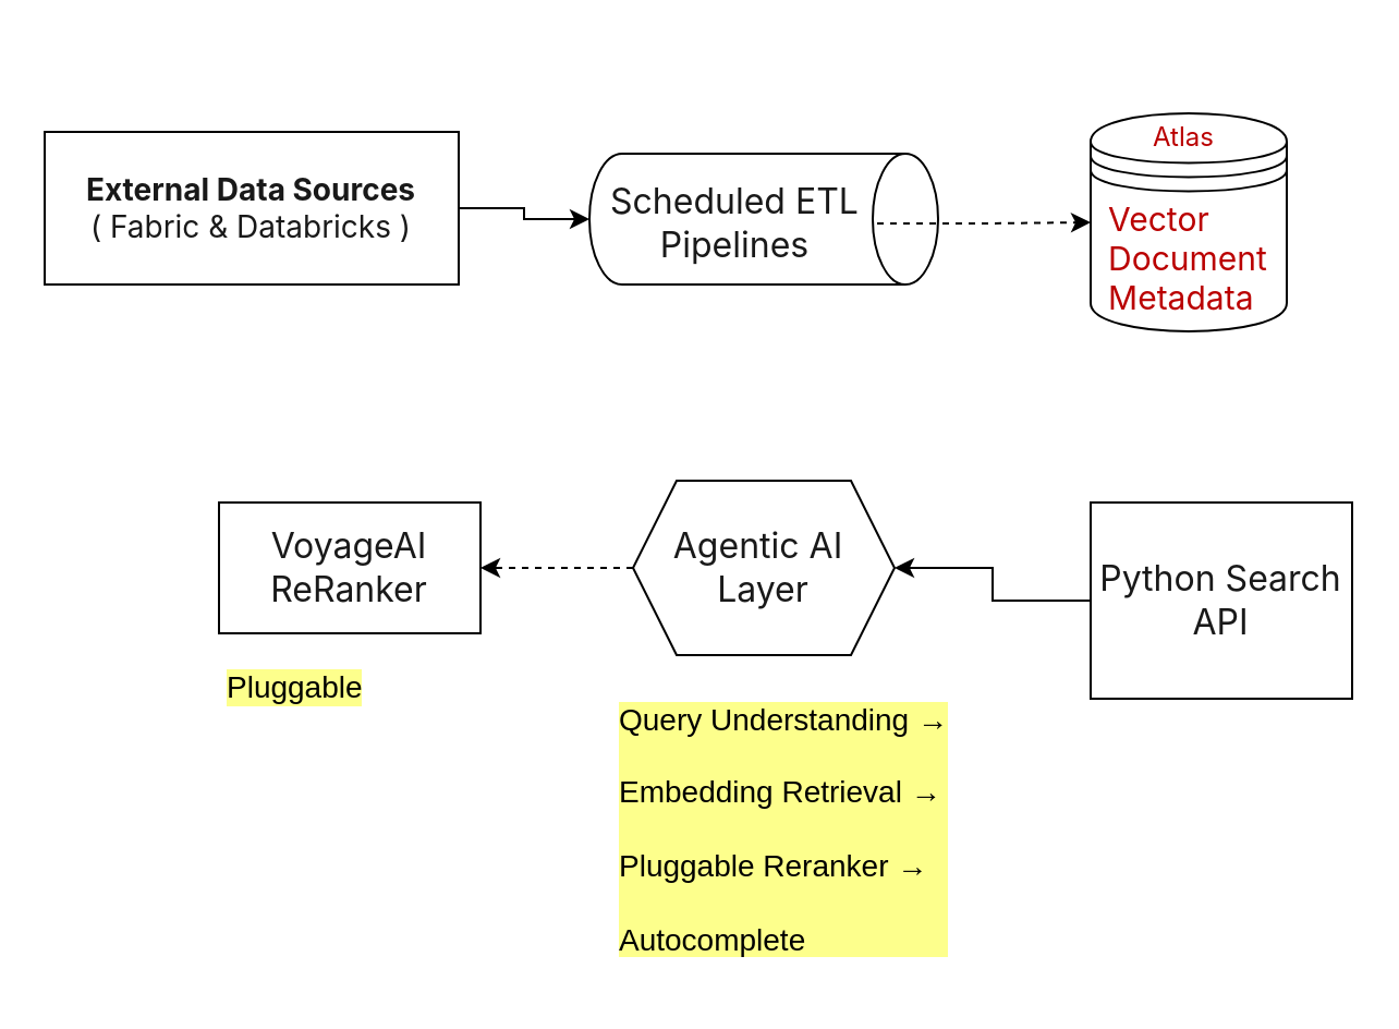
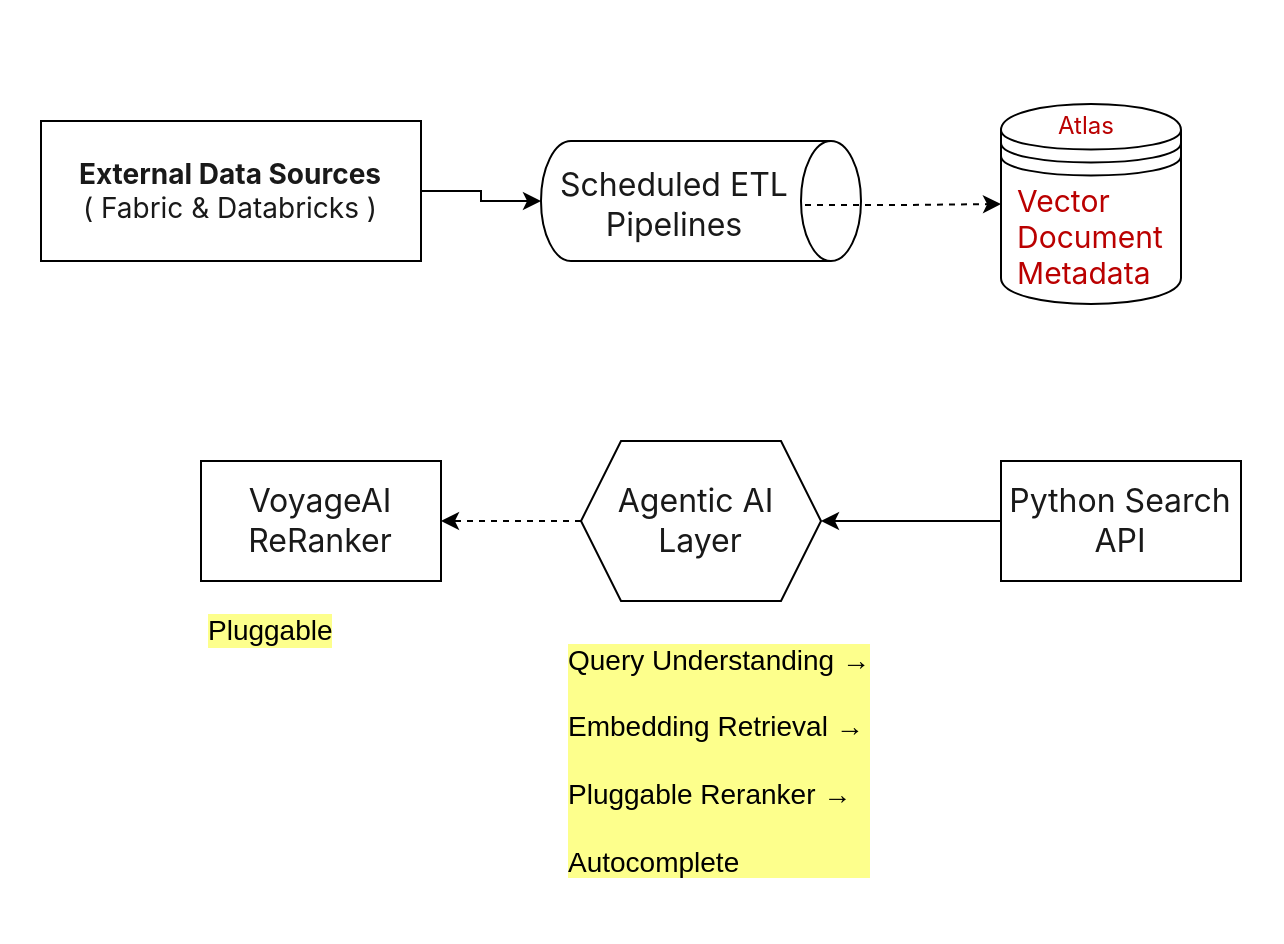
  <mxCell id="0" />
  <mxCell id="1" parent="0" />
  <mxCell id="2" value="&lt;font style=&quot;font-size: 14px;&quot;&gt;&lt;span style=&quot;color: rgba(0, 0, 0, 0.9); font-family: -apple-system, &amp;quot;system-ui&amp;quot;, &amp;quot;Segoe UI&amp;quot;, system-ui, -apple-system, &amp;quot;Segoe UI&amp;quot;, Roboto, Ubuntu, Cantarell, &amp;quot;Noto Sans&amp;quot;, sans-serif, Arial, &amp;quot;PingFang SC&amp;quot;, &amp;quot;Source Han Sans SC&amp;quot;, &amp;quot;Microsoft YaHei UI&amp;quot;, &amp;quot;Microsoft YaHei&amp;quot;, &amp;quot;Noto Sans CJK SC&amp;quot;, sans-serif; text-align: left; white-space-collapse: preserve; background-color: rgb(255, 255, 255);&quot;&gt;&lt;b&gt;External Data Sources&lt;br&gt;&lt;/b&gt;( &lt;/span&gt;&lt;span style=&quot;color: rgba(0, 0, 0, 0.9); font-family: -apple-system, &amp;quot;system-ui&amp;quot;, &amp;quot;Segoe UI&amp;quot;, system-ui, -apple-system, &amp;quot;Segoe UI&amp;quot;, Roboto, Ubuntu, Cantarell, &amp;quot;Noto Sans&amp;quot;, sans-serif, Arial, &amp;quot;PingFang SC&amp;quot;, &amp;quot;Source Han Sans SC&amp;quot;, &amp;quot;Microsoft YaHei UI&amp;quot;, &amp;quot;Microsoft YaHei&amp;quot;, &amp;quot;Noto Sans CJK SC&amp;quot;, sans-serif; text-align: left; white-space-collapse: preserve; background-color: rgb(255, 255, 255);&quot;&gt;Fabric &amp;amp; Databricks )&lt;/span&gt;&lt;/font&gt;" style="rounded=0;whiteSpace=wrap;html=1;" vertex="1" parent="1"><mxGeometry x="20" y="60" width="190" height="70" as="geometry" /></mxCell>
  <mxCell id="3" value="" style="group" vertex="1" connectable="0" parent="1"><mxGeometry x="270" y="70" width="160" height="60" as="geometry" /></mxCell>
  <mxCell id="4" value="" style="shape=cylinder3;whiteSpace=wrap;html=1;boundedLbl=1;backgroundOutline=1;size=15;rotation=90;" vertex="1" parent="3"><mxGeometry x="50" y="-50" width="60" height="160" as="geometry" /></mxCell>
  <mxCell id="5" value="&lt;span style=&quot;color: rgba(0, 0, 0, 0.9); font-family: -apple-system, &amp;quot;system-ui&amp;quot;, &amp;quot;Segoe UI&amp;quot;, system-ui, -apple-system, &amp;quot;Segoe UI&amp;quot;, Roboto, Ubuntu, Cantarell, &amp;quot;Noto Sans&amp;quot;, sans-serif, Arial, &amp;quot;PingFang SC&amp;quot;, &amp;quot;Source Han Sans SC&amp;quot;, &amp;quot;Microsoft YaHei UI&amp;quot;, &amp;quot;Microsoft YaHei&amp;quot;, &amp;quot;Noto Sans CJK SC&amp;quot;, sans-serif; font-size: 16px; text-align: left; white-space-collapse: preserve; background-color: rgb(255, 255, 255);&quot;&gt;Scheduled ETL Pipelines&lt;/span&gt;" style="text;html=1;align=center;verticalAlign=middle;whiteSpace=wrap;rounded=0;" vertex="1" parent="3"><mxGeometry x="2" y="17" width="130" height="30" as="geometry" /></mxCell>
  <mxCell id="6" value="" style="group" vertex="1" connectable="0" parent="1"><mxGeometry x="500" y="48.5" width="90" height="103" as="geometry" /></mxCell>
  <mxCell id="7" value="&lt;div style=&quot;text-align: left;&quot;&gt;&lt;font face=&quot;-apple-system, system-ui, Segoe UI, system-ui, -apple-system, Segoe UI, Roboto, Ubuntu, Cantarell, Noto Sans, sans-serif, Arial, PingFang SC, Source Han Sans SC, Microsoft YaHei UI, Microsoft YaHei, Noto Sans CJK SC, sans-serif&quot; color=&quot;rgba(0, 0, 0, 0.9)&quot;&gt;&lt;span style=&quot;font-size: 15px; white-space-collapse: preserve; background-color: rgb(255, 255, 255);&quot;&gt;Vector&lt;br/&gt;Document&lt;br/&gt;Metadata&lt;/span&gt;&lt;/font&gt;&lt;/div&gt;" style="shape=datastore;whiteSpace=wrap;html=1;" vertex="1" parent="6"><mxGeometry y="3" width="90" height="100" as="geometry" /></mxCell>
  <mxCell id="8" value="&lt;font face=&quot;-apple-system, system-ui, Segoe UI, system-ui, -apple-system, Segoe UI, Roboto, Ubuntu, Cantarell, Noto Sans, sans-serif, Arial, PingFang SC, Source Han Sans SC, Microsoft YaHei UI, Microsoft YaHei, Noto Sans CJK SC, sans-serif&quot; color=&quot;rgba(0, 0, 0, 0.9)&quot;&gt;&lt;span style=&quot;white-space-collapse: preserve; background-color: rgb(255, 255, 255);&quot;&gt;Atlas&lt;/span&gt;&lt;/font&gt;" style="text;whiteSpace=wrap;html=1;fontSize=12;" vertex="1" parent="6"><mxGeometry x="27" width="40" height="20" as="geometry" /></mxCell>
  <mxCell id="9" style="edgeStyle=orthogonalEdgeStyle;rounded=0;orthogonalLoop=1;jettySize=auto;html=1;entryX=0.5;entryY=1;entryDx=0;entryDy=0;entryPerimeter=0;" edge="1" parent="1" source="2" target="4"><mxGeometry relative="1" as="geometry" /></mxCell>
  <mxCell id="10" style="edgeStyle=orthogonalEdgeStyle;rounded=0;orthogonalLoop=1;jettySize=auto;html=1;dashed=1;" edge="1" parent="1" source="5" target="7"><mxGeometry relative="1" as="geometry" /></mxCell>
  <mxCell id="11" style="edgeStyle=orthogonalEdgeStyle;rounded=0;orthogonalLoop=1;jettySize=auto;html=1;entryX=1;entryY=0.5;entryDx=0;entryDy=0;" edge="1" parent="1" source="12" target="14"><mxGeometry relative="1" as="geometry" /></mxCell>
- <mxCell id="12" value="&lt;span style=&quot;color: rgba(0, 0, 0, 0.9); font-family: -apple-system, &amp;quot;system-ui&amp;quot;, &amp;quot;Segoe UI&amp;quot;, system-ui, -apple-system, &amp;quot;Segoe UI&amp;quot;, Roboto, Ubuntu, Cantarell, &amp;quot;Noto Sans&amp;quot;, sans-serif, Arial, &amp;quot;PingFang SC&amp;quot;, &amp;quot;Source Han Sans SC&amp;quot;, &amp;quot;Microsoft YaHei UI&amp;quot;, &amp;quot;Microsoft YaHei&amp;quot;, &amp;quot;Noto Sans CJK SC&amp;quot;, sans-serif; font-size: 16px; text-align: left; white-space-collapse: preserve; background-color: rgb(255, 255, 255);&quot;&gt;Python Search API&lt;/span&gt;" style="rounded=0;whiteSpace=wrap;html=1;" vertex="1" parent="1"><mxGeometry x="500" y="230" width="120" height="90" as="geometry" /></mxCell>
+ <mxCell id="12" value="&lt;span style=&quot;color: rgba(0, 0, 0, 0.9); font-family: -apple-system, &amp;quot;system-ui&amp;quot;, &amp;quot;Segoe UI&amp;quot;, system-ui, -apple-system, &amp;quot;Segoe UI&amp;quot;, Roboto, Ubuntu, Cantarell, &amp;quot;Noto Sans&amp;quot;, sans-serif, Arial, &amp;quot;PingFang SC&amp;quot;, &amp;quot;Source Han Sans SC&amp;quot;, &amp;quot;Microsoft YaHei UI&amp;quot;, &amp;quot;Microsoft YaHei&amp;quot;, &amp;quot;Noto Sans CJK SC&amp;quot;, sans-serif; font-size: 16px; text-align: left; white-space-collapse: preserve; background-color: rgb(255, 255, 255);&quot;&gt;Python Search API&lt;/span&gt;" style="rounded=0;whiteSpace=wrap;html=1;" vertex="1" parent="1"><mxGeometry x="500" y="230" width="120" height="60" as="geometry" /></mxCell>
  <mxCell id="13" style="edgeStyle=orthogonalEdgeStyle;rounded=0;orthogonalLoop=1;jettySize=auto;html=1;entryX=1;entryY=0.5;entryDx=0;entryDy=0;dashed=1;" edge="1" parent="1" source="14" target="16"><mxGeometry relative="1" as="geometry" /></mxCell>
  <mxCell id="14" value="&lt;span style=&quot;color: rgba(0, 0, 0, 0.9); font-family: -apple-system, &amp;quot;system-ui&amp;quot;, &amp;quot;Segoe UI&amp;quot;, system-ui, -apple-system, &amp;quot;Segoe UI&amp;quot;, Roboto, Ubuntu, Cantarell, &amp;quot;Noto Sans&amp;quot;, sans-serif, Arial, &amp;quot;PingFang SC&amp;quot;, &amp;quot;Source Han Sans SC&amp;quot;, &amp;quot;Microsoft YaHei UI&amp;quot;, &amp;quot;Microsoft YaHei&amp;quot;, &amp;quot;Noto Sans CJK SC&amp;quot;, sans-serif; font-size: 16px; text-align: left; white-space-collapse: preserve; background-color: rgb(255, 255, 255);&quot;&gt;Agentic AI &lt;/span&gt;&lt;div&gt;&lt;span style=&quot;color: rgba(0, 0, 0, 0.9); font-family: -apple-system, &amp;quot;system-ui&amp;quot;, &amp;quot;Segoe UI&amp;quot;, system-ui, -apple-system, &amp;quot;Segoe UI&amp;quot;, Roboto, Ubuntu, Cantarell, &amp;quot;Noto Sans&amp;quot;, sans-serif, Arial, &amp;quot;PingFang SC&amp;quot;, &amp;quot;Source Han Sans SC&amp;quot;, &amp;quot;Microsoft YaHei UI&amp;quot;, &amp;quot;Microsoft YaHei&amp;quot;, &amp;quot;Noto Sans CJK SC&amp;quot;, sans-serif; font-size: 16px; text-align: left; white-space-collapse: preserve; background-color: rgb(255, 255, 255);&quot;&gt;Layer&lt;/span&gt;&lt;/div&gt;" style="shape=hexagon;perimeter=hexagonPerimeter2;whiteSpace=wrap;html=1;fixedSize=1;" vertex="1" parent="1"><mxGeometry x="290" y="220" width="120" height="80" as="geometry" /></mxCell>
  <mxCell id="15" value="&lt;font style=&quot;font-size: 14px;&quot;&gt;Query Understanding →&lt;br&gt;&lt;br&gt;Embedding Retrieval → &lt;br&gt;&lt;br&gt;Pluggable Reranker → &lt;br&gt;&lt;br&gt;Autocomplete&lt;/font&gt;" style="text;align=left;verticalAlign=middle;rounded=0;labelBackgroundColor=#FDFF8C;spacing=4;spacingLeft=0;whiteSpace=wrap;html=1;" vertex="1" parent="1"><mxGeometry x="280" y="310" width="170" height="140" as="geometry" /></mxCell>
  <mxCell id="16" value="&lt;span style=&quot;color: rgba(0, 0, 0, 0.9); font-family: -apple-system, &amp;quot;system-ui&amp;quot;, &amp;quot;Segoe UI&amp;quot;, system-ui, -apple-system, &amp;quot;Segoe UI&amp;quot;, Roboto, Ubuntu, Cantarell, &amp;quot;Noto Sans&amp;quot;, sans-serif, Arial, &amp;quot;PingFang SC&amp;quot;, &amp;quot;Source Han Sans SC&amp;quot;, &amp;quot;Microsoft YaHei UI&amp;quot;, &amp;quot;Microsoft YaHei&amp;quot;, &amp;quot;Noto Sans CJK SC&amp;quot;, sans-serif; font-size: 16px; text-align: left; white-space-collapse: preserve; background-color: rgb(255, 255, 255);&quot;&gt;VoyageAI ReRanker&lt;/span&gt;" style="rounded=0;whiteSpace=wrap;html=1;" vertex="1" parent="1"><mxGeometry x="100" y="230" width="120" height="60" as="geometry" /></mxCell>
  <mxCell id="17" value="&lt;span style=&quot;font-size: 14px;&quot;&gt;Pluggable&lt;/span&gt;" style="text;align=left;verticalAlign=middle;rounded=0;labelBackgroundColor=#FDFF8C;spacing=4;spacingLeft=0;whiteSpace=wrap;html=1;" vertex="1" parent="1"><mxGeometry x="100" y="300" width="75" height="30" as="geometry" /></mxCell>
